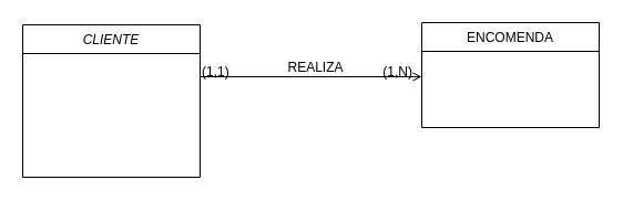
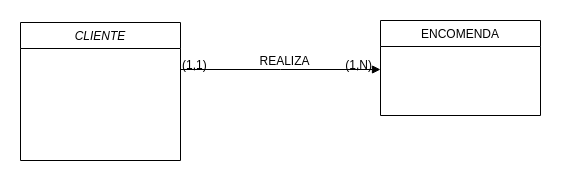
  <mxCell id="0" />
  <mxCell id="1" parent="0" />
- <mxCell id="2" value="" style="endArrow=open;shadow=0;strokeWidth=1;rounded=0;endFill=1;edgeStyle=elbowEdgeStyle;elbow=vertical;" edge="1" parent="1" source="6" target="7"><mxGeometry x="0.5" y="41" relative="1" as="geometry"><mxPoint x="250" y="94" as="sourcePoint" /><mxPoint x="410" y="94" as="targetPoint" /><mxPoint x="-40" y="32" as="offset" /></mxGeometry></mxCell>
+ <mxCell id="2" value="" style="endArrow=block;shadow=0;strokeWidth=1;rounded=0;endFill=1;edgeStyle=elbowEdgeStyle;elbow=vertical;" edge="1" parent="1" source="6" target="7"><mxGeometry x="0.5" y="41" relative="1" as="geometry"><mxPoint x="250" y="94" as="sourcePoint" /><mxPoint x="410" y="94" as="targetPoint" /><mxPoint x="-40" y="32" as="offset" /></mxGeometry></mxCell>
  <mxCell id="3" value="(1,1)" style="resizable=0;align=left;verticalAlign=bottom;labelBackgroundColor=none;fontSize=12;" connectable="0" vertex="1" parent="2"><mxGeometry x="-1" relative="1" as="geometry"><mxPoint y="4" as="offset" /></mxGeometry></mxCell>
  <mxCell id="4" value="(1,N)" style="resizable=0;align=right;verticalAlign=bottom;labelBackgroundColor=none;fontSize=12;" connectable="0" vertex="1" parent="2"><mxGeometry x="1" relative="1" as="geometry"><mxPoint x="-7" y="4" as="offset" /></mxGeometry></mxCell>
  <mxCell id="5" value="REALIZA" style="text;html=1;resizable=0;points=[];;align=center;verticalAlign=middle;labelBackgroundColor=none;rounded=0;shadow=0;strokeWidth=1;fontSize=12;" vertex="1" connectable="0" parent="2"><mxGeometry x="0.5" y="49" relative="1" as="geometry"><mxPoint x="-46.5" y="40" as="offset" /></mxGeometry></mxCell>
  <mxCell id="6" value="CLIENTE" style="swimlane;fontStyle=2;align=center;verticalAlign=top;childLayout=stackLayout;horizontal=1;startSize=26;horizontalStack=0;resizeParent=1;resizeLast=0;collapsible=1;marginBottom=0;rounded=0;shadow=0;strokeWidth=1;" vertex="1" parent="1"><mxGeometry x="20" y="22" width="160" height="138" as="geometry"><mxRectangle x="230" y="140" width="160" height="26" as="alternateBounds" /></mxGeometry></mxCell>
  <mxCell id="7" value="ENCOMENDA" style="swimlane;fontStyle=0;align=center;verticalAlign=top;childLayout=stackLayout;horizontal=1;startSize=26;horizontalStack=0;resizeParent=1;resizeLast=0;collapsible=1;marginBottom=0;rounded=0;shadow=0;strokeWidth=1;" vertex="1" parent="1"><mxGeometry x="380" y="20" width="160" height="95" as="geometry"><mxRectangle x="550" y="140" width="160" height="26" as="alternateBounds" /></mxGeometry></mxCell>
